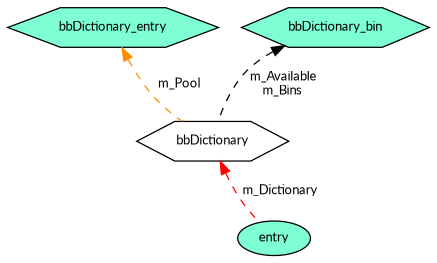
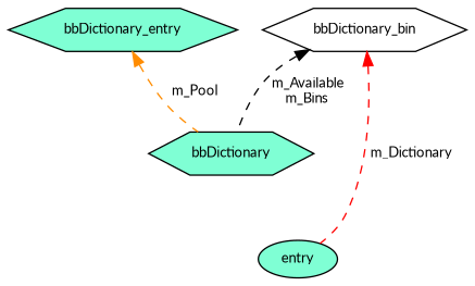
  digraph {
    fontname=Lato
    node [color=black fillcolor=aquamarine fontname=Lato fontsize=10 shape=hexagon style=filled]
    edge [dir=back fontname=Lato fontsize=10 labelfontname=Helvetica labelfontsize=10 style=dashed]
    n1 [fontcolor=black height=0.2 label=entry shape=ellipse width=0.4]
-   n2 [fillcolor=white height=0.2 label=bbDictionary width=0.4]
+   n2 [height=0.2 label=bbDictionary width=0.4]
    n3 [height=0.2 label=bbDictionary_entry width=0.4]
-   n4 [height=0.2 label=bbDictionary_bin width=0.4]
-   n2 -> n1 [color=red label=" m_Dictionary"]
+   n4 [fillcolor=white height=0.2 label=bbDictionary_bin width=0.4]
+   n4 -> n1 [color=red label=" m_Dictionary"]
    n3 -> n2 [color=darkorange label=" m_Pool"]
    n4 -> n2 [color=black label=" m_Available\nm_Bins"]
  }
